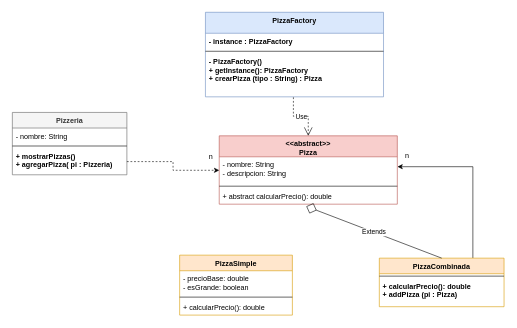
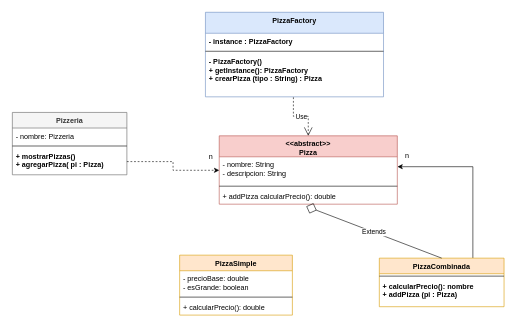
  <mxCell id="0" />
  <mxCell id="1" parent="0" />
  <mxCell id="2" value="Pizzeria" style="swimlane;fontStyle=1;align=center;verticalAlign=top;childLayout=stackLayout;horizontal=1;startSize=26;horizontalStack=0;resizeParent=1;resizeParentMax=0;resizeLast=0;collapsible=1;marginBottom=0;fillColor=#f5f5f5;strokeColor=#666666;fontColor=#333333;" vertex="1" parent="1"><mxGeometry x="20" y="187" width="191" height="104" as="geometry" /></mxCell>
- <mxCell id="3" value="- nombre: String" style="text;strokeColor=none;fillColor=none;align=left;verticalAlign=top;spacingLeft=4;spacingRight=4;overflow=hidden;rotatable=0;points=[[0,0.5],[1,0.5]];portConstraint=eastwest;" vertex="1" parent="2"><mxGeometry y="26" width="191" height="26" as="geometry" /></mxCell>
+ <mxCell id="3" value="- nombre: Pizzeria" style="text;strokeColor=none;fillColor=none;align=left;verticalAlign=top;spacingLeft=4;spacingRight=4;overflow=hidden;rotatable=0;points=[[0,0.5],[1,0.5]];portConstraint=eastwest;" vertex="1" parent="2"><mxGeometry y="26" width="191" height="26" as="geometry" /></mxCell>
  <mxCell id="4" value="" style="line;strokeWidth=1;fillColor=none;align=left;verticalAlign=middle;spacingTop=-1;spacingLeft=3;spacingRight=3;rotatable=0;labelPosition=right;points=[];portConstraint=eastwest;" vertex="1" parent="2"><mxGeometry y="52" width="191" height="8" as="geometry" /></mxCell>
- <mxCell id="5" value="+ mostrarPizzas()&#10;+ agregarPizza( pi : Pizzeria)" style="text;strokeColor=none;fillColor=none;align=left;verticalAlign=top;spacingLeft=4;spacingRight=4;overflow=hidden;rotatable=0;points=[[0,0.5],[1,0.5]];portConstraint=eastwest;fontStyle=1" vertex="1" parent="2"><mxGeometry y="60" width="191" height="44" as="geometry" /></mxCell>
+ <mxCell id="5" value="+ mostrarPizzas()&#10;+ agregarPizza( pi : Pizza)" style="text;strokeColor=none;fillColor=none;align=left;verticalAlign=top;spacingLeft=4;spacingRight=4;overflow=hidden;rotatable=0;points=[[0,0.5],[1,0.5]];portConstraint=eastwest;fontStyle=1" vertex="1" parent="2"><mxGeometry y="60" width="191" height="44" as="geometry" /></mxCell>
  <mxCell id="6" value="&lt;&lt;abstract&gt;&gt;&#10;Pizza" style="swimlane;fontStyle=1;align=center;verticalAlign=top;childLayout=stackLayout;horizontal=1;startSize=35;horizontalStack=0;resizeParent=1;resizeParentMax=0;resizeLast=0;collapsible=1;marginBottom=0;fillColor=#f8cecc;strokeColor=#b85450;" vertex="1" parent="1"><mxGeometry x="365" y="226" width="297" height="114" as="geometry" /></mxCell>
  <mxCell id="7" value="- nombre: String&#10;- descripcion: String" style="text;strokeColor=none;fillColor=none;align=left;verticalAlign=top;spacingLeft=4;spacingRight=4;overflow=hidden;rotatable=0;points=[[0,0.5],[1,0.5]];portConstraint=eastwest;" vertex="1" parent="6"><mxGeometry y="35" width="297" height="45" as="geometry" /></mxCell>
  <mxCell id="8" value="" style="line;strokeWidth=1;fillColor=none;align=left;verticalAlign=middle;spacingTop=-1;spacingLeft=3;spacingRight=3;rotatable=0;labelPosition=right;points=[];portConstraint=eastwest;" vertex="1" parent="6"><mxGeometry y="80" width="297" height="8" as="geometry" /></mxCell>
- <mxCell id="9" value="+ abstract calcularPrecio(): double" style="text;strokeColor=none;fillColor=none;align=left;verticalAlign=top;spacingLeft=4;spacingRight=4;overflow=hidden;rotatable=0;points=[[0,0.5],[1,0.5]];portConstraint=eastwest;" vertex="1" parent="6"><mxGeometry y="88" width="297" height="26" as="geometry" /></mxCell>
+ <mxCell id="9" value="+ addPizza calcularPrecio(): double" style="text;strokeColor=none;fillColor=none;align=left;verticalAlign=top;spacingLeft=4;spacingRight=4;overflow=hidden;rotatable=0;points=[[0,0.5],[1,0.5]];portConstraint=eastwest;" vertex="1" parent="6"><mxGeometry y="88" width="297" height="26" as="geometry" /></mxCell>
  <mxCell id="10" value="PizzaSimple" style="swimlane;fontStyle=1;align=center;verticalAlign=top;childLayout=stackLayout;horizontal=1;startSize=26;horizontalStack=0;resizeParent=1;resizeParentMax=0;resizeLast=0;collapsible=1;marginBottom=0;fillColor=#ffe6cc;strokeColor=#d79b00;" vertex="1" parent="1"><mxGeometry x="299" y="425" width="188" height="100" as="geometry" /></mxCell>
  <mxCell id="11" value="- precioBase: double&#10;- esGrande: boolean" style="text;strokeColor=none;fillColor=none;align=left;verticalAlign=top;spacingLeft=4;spacingRight=4;overflow=hidden;rotatable=0;points=[[0,0.5],[1,0.5]];portConstraint=eastwest;" vertex="1" parent="10"><mxGeometry y="26" width="188" height="40" as="geometry" /></mxCell>
  <mxCell id="12" value="" style="line;strokeWidth=1;fillColor=none;align=left;verticalAlign=middle;spacingTop=-1;spacingLeft=3;spacingRight=3;rotatable=0;labelPosition=right;points=[];portConstraint=eastwest;" vertex="1" parent="10"><mxGeometry y="66" width="188" height="8" as="geometry" /></mxCell>
  <mxCell id="13" value="+ calcularPrecio(): double" style="text;strokeColor=none;fillColor=none;align=left;verticalAlign=top;spacingLeft=4;spacingRight=4;overflow=hidden;rotatable=0;points=[[0,0.5],[1,0.5]];portConstraint=eastwest;" vertex="1" parent="10"><mxGeometry y="74" width="188" height="26" as="geometry" /></mxCell>
  <mxCell id="14" style="edgeStyle=orthogonalEdgeStyle;rounded=0;orthogonalLoop=1;jettySize=auto;html=1;exitX=0.75;exitY=0;exitDx=0;exitDy=0;entryX=1.001;entryY=0.367;entryDx=0;entryDy=0;entryPerimeter=0;" edge="1" parent="1" source="15" target="7"><mxGeometry relative="1" as="geometry" /></mxCell>
  <mxCell id="15" value="PizzaCombinada" style="swimlane;fontStyle=1;align=center;verticalAlign=top;childLayout=stackLayout;horizontal=1;startSize=26;horizontalStack=0;resizeParent=1;resizeParentMax=0;resizeLast=0;collapsible=1;marginBottom=0;fillColor=#ffe6cc;strokeColor=#d79b00;" vertex="1" parent="1"><mxGeometry x="632" y="430" width="208" height="81" as="geometry" /></mxCell>
  <mxCell id="16" value="" style="line;strokeWidth=1;fillColor=none;align=left;verticalAlign=middle;spacingTop=-1;spacingLeft=3;spacingRight=3;rotatable=0;labelPosition=right;points=[];portConstraint=eastwest;" vertex="1" parent="15"><mxGeometry y="26" width="208" height="8" as="geometry" /></mxCell>
- <mxCell id="17" value="+ calcularPrecio(): double&#10;+ addPizza (pi : Pizza)" style="text;strokeColor=none;fillColor=none;align=left;verticalAlign=top;spacingLeft=4;spacingRight=4;overflow=hidden;rotatable=0;points=[[0,0.5],[1,0.5]];portConstraint=eastwest;fontStyle=1" vertex="1" parent="15"><mxGeometry y="34" width="208" height="47" as="geometry" /></mxCell>
+ <mxCell id="17" value="+ calcularPrecio(): nombre&#10;+ addPizza (pi : Pizza)" style="text;strokeColor=none;fillColor=none;align=left;verticalAlign=top;spacingLeft=4;spacingRight=4;overflow=hidden;rotatable=0;points=[[0,0.5],[1,0.5]];portConstraint=eastwest;fontStyle=1" vertex="1" parent="15"><mxGeometry y="34" width="208" height="47" as="geometry" /></mxCell>
  <mxCell id="18" value="Extends" style="endArrow=diamond;endSize=16;endFill=0;html=1;rounded=0;entryX=0.489;entryY=1.14;entryDx=0;entryDy=0;entryPerimeter=0;exitX=0.5;exitY=0;exitDx=0;exitDy=0;" edge="1" parent="1" source="15" target="9"><mxGeometry width="160" relative="1" as="geometry"><mxPoint x="285" y="433" as="sourcePoint" /><mxPoint x="445" y="433" as="targetPoint" /></mxGeometry></mxCell>
  <mxCell id="19" style="edgeStyle=orthogonalEdgeStyle;rounded=0;orthogonalLoop=1;jettySize=auto;html=1;exitX=1;exitY=0.5;exitDx=0;exitDy=0;entryX=0;entryY=0.5;entryDx=0;entryDy=0;dashed=1;" edge="1" parent="1" source="5" target="7"><mxGeometry relative="1" as="geometry" /></mxCell>
  <mxCell id="20" value="n" style="text;html=1;align=center;verticalAlign=middle;resizable=0;points=[];autosize=1;strokeColor=none;fillColor=none;" vertex="1" parent="1"><mxGeometry x="342" y="252" width="17" height="17" as="geometry" /></mxCell>
  <mxCell id="21" value="n" style="text;html=1;align=center;verticalAlign=middle;resizable=0;points=[];autosize=1;strokeColor=none;fillColor=none;" vertex="1" parent="1"><mxGeometry x="669" y="250" width="17" height="17" as="geometry" /></mxCell>
  <mxCell id="22" value="PizzaFactory" style="swimlane;fontStyle=1;align=center;verticalAlign=top;childLayout=stackLayout;horizontal=1;startSize=35;horizontalStack=0;resizeParent=1;resizeParentMax=0;resizeLast=0;collapsible=1;marginBottom=0;fillColor=#dae8fc;strokeColor=#6c8ebf;" vertex="1" parent="1"><mxGeometry x="342" y="20" width="297" height="141" as="geometry" /></mxCell>
  <mxCell id="23" value="- instance : PizzaFactory" style="text;strokeColor=none;fillColor=none;align=left;verticalAlign=top;spacingLeft=4;spacingRight=4;overflow=hidden;rotatable=0;points=[[0,0.5],[1,0.5]];portConstraint=eastwest;fontStyle=1" vertex="1" parent="22"><mxGeometry y="35" width="297" height="26" as="geometry" /></mxCell>
  <mxCell id="24" value="" style="line;strokeWidth=1;fillColor=none;align=left;verticalAlign=middle;spacingTop=-1;spacingLeft=3;spacingRight=3;rotatable=0;labelPosition=right;points=[];portConstraint=eastwest;" vertex="1" parent="22"><mxGeometry y="61" width="297" height="8" as="geometry" /></mxCell>
  <mxCell id="25" value="- PizzaFactory()&#10;+ getInstance(): PizzaFactory&#10;+ crearPizza (tipo : String) : Pizza" style="text;strokeColor=none;fillColor=none;align=left;verticalAlign=top;spacingLeft=4;spacingRight=4;overflow=hidden;rotatable=0;points=[[0,0.5],[1,0.5]];portConstraint=eastwest;fontStyle=1" vertex="1" parent="22"><mxGeometry y="69" width="297" height="72" as="geometry" /></mxCell>
  <mxCell id="26" value="Use" style="endArrow=open;endSize=12;dashed=1;html=1;rounded=0;edgeStyle=orthogonalEdgeStyle;entryX=0.5;entryY=0;entryDx=0;entryDy=0;exitX=0.494;exitY=1.011;exitDx=0;exitDy=0;exitPerimeter=0;" edge="1" parent="1" source="25" target="6"><mxGeometry width="160" relative="1" as="geometry"><mxPoint x="434" y="183" as="sourcePoint" /><mxPoint x="570" y="256" as="targetPoint" /></mxGeometry></mxCell>
